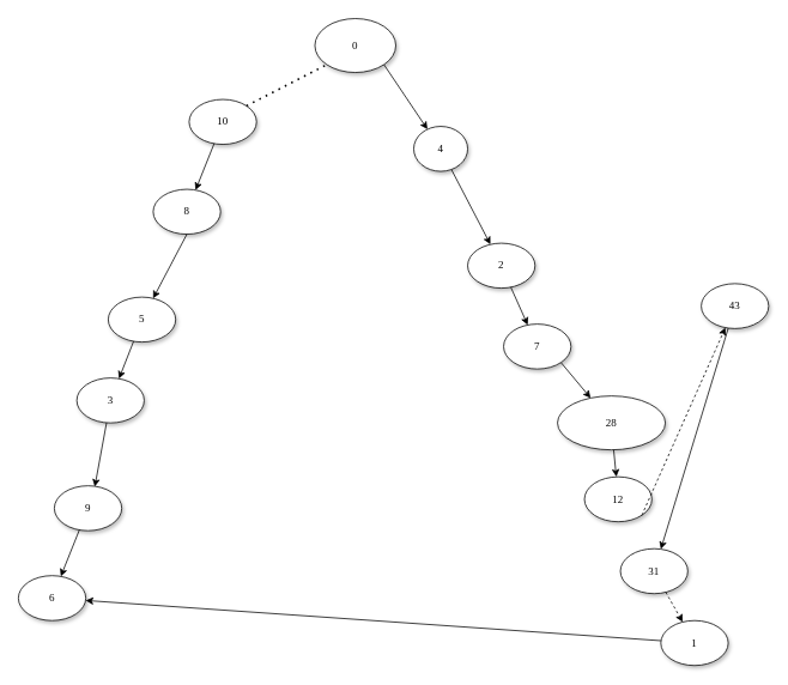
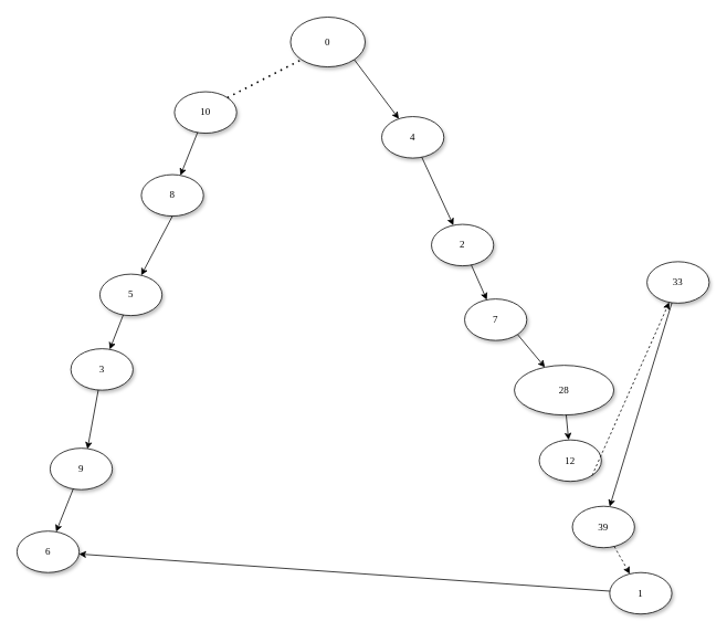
  <mxCell id="0" />
  <mxCell id="1" parent="0" />
  <mxCell id="2" value="0" style="ellipse;whiteSpace=wrap;html=1;rounded=0;shadow=1;comic=0;labelBackgroundColor=none;strokeWidth=1;fontFamily=Verdana;fontSize=12;align=center;" parent="1" vertex="1"><mxGeometry x="350" y="20" width="90" height="60" as="geometry" /></mxCell>
- <mxCell id="3" value="&lt;span&gt;4&lt;/span&gt;" style="ellipse;whiteSpace=wrap;html=1;rounded=0;shadow=1;comic=0;labelBackgroundColor=none;strokeWidth=1;fontFamily=Verdana;fontSize=12;align=center;" parent="1" vertex="1"><mxGeometry x="460" y="140" width="60" height="50" as="geometry" /></mxCell>
+ <mxCell id="3" value="&lt;span&gt;4&lt;/span&gt;" style="ellipse;whiteSpace=wrap;html=1;rounded=0;shadow=1;comic=0;labelBackgroundColor=none;strokeWidth=1;fontFamily=Verdana;fontSize=12;align=center;" parent="1" vertex="1"><mxGeometry x="460" y="140" width="75" height="50" as="geometry" /></mxCell>
  <mxCell id="4" value="&lt;span&gt;2&lt;/span&gt;" style="ellipse;whiteSpace=wrap;html=1;rounded=0;shadow=1;comic=0;labelBackgroundColor=none;strokeWidth=1;fontFamily=Verdana;fontSize=12;align=center;" parent="1" vertex="1"><mxGeometry x="520" y="270" width="75" height="50" as="geometry" /></mxCell>
  <mxCell id="5" value="10" style="ellipse;whiteSpace=wrap;html=1;rounded=0;shadow=1;comic=0;labelBackgroundColor=none;strokeWidth=1;fontFamily=Verdana;fontSize=12;align=center;" parent="1" vertex="1"><mxGeometry x="210" y="110" width="75" height="50" as="geometry" /></mxCell>
  <mxCell id="6" value="&lt;span&gt;8&lt;/span&gt;" style="ellipse;whiteSpace=wrap;html=1;rounded=0;shadow=1;comic=0;labelBackgroundColor=none;strokeWidth=1;fontFamily=Verdana;fontSize=12;align=center;" parent="1" vertex="1"><mxGeometry x="170" y="210" width="75" height="50" as="geometry" /></mxCell>
  <mxCell id="7" value="&lt;span&gt;5&lt;/span&gt;" style="ellipse;whiteSpace=wrap;html=1;rounded=0;shadow=1;comic=0;labelBackgroundColor=none;strokeWidth=1;fontFamily=Verdana;fontSize=12;align=center;" parent="1" vertex="1"><mxGeometry x="120" y="330" width="75" height="50" as="geometry" /></mxCell>
  <mxCell id="8" value="&lt;span&gt;3&lt;/span&gt;" style="ellipse;whiteSpace=wrap;html=1;rounded=0;shadow=1;comic=0;labelBackgroundColor=none;strokeWidth=1;fontFamily=Verdana;fontSize=12;align=center;" parent="1" vertex="1"><mxGeometry x="85" y="420" width="75" height="50" as="geometry" /></mxCell>
  <mxCell id="9" value="&lt;span&gt;6&lt;/span&gt;" style="ellipse;whiteSpace=wrap;html=1;rounded=0;shadow=1;comic=0;labelBackgroundColor=none;strokeWidth=1;fontFamily=Verdana;fontSize=12;align=center;" parent="1" vertex="1"><mxGeometry x="20" y="640" width="75" height="50" as="geometry" /></mxCell>
- <mxCell id="10" value="&lt;span&gt;31&lt;/span&gt;" style="ellipse;whiteSpace=wrap;html=1;rounded=0;shadow=1;comic=0;labelBackgroundColor=none;strokeWidth=1;fontFamily=Verdana;fontSize=12;align=center;" parent="1" vertex="1"><mxGeometry x="690" y="610" width="75" height="50" as="geometry" /></mxCell>
+ <mxCell id="10" value="&lt;span&gt;39&lt;/span&gt;" style="ellipse;whiteSpace=wrap;html=1;rounded=0;shadow=1;comic=0;labelBackgroundColor=none;strokeWidth=1;fontFamily=Verdana;fontSize=12;align=center;" parent="1" vertex="1"><mxGeometry x="690" y="610" width="75" height="50" as="geometry" /></mxCell>
  <mxCell id="11" value="&lt;span&gt;9&lt;/span&gt;" style="ellipse;whiteSpace=wrap;html=1;rounded=0;shadow=1;comic=0;labelBackgroundColor=none;strokeWidth=1;fontFamily=Verdana;fontSize=12;align=center;" parent="1" vertex="1"><mxGeometry x="60" y="540" width="75" height="50" as="geometry" /></mxCell>
  <mxCell id="12" value="&lt;span&gt;12&lt;/span&gt;" style="ellipse;whiteSpace=wrap;html=1;rounded=0;shadow=1;comic=0;labelBackgroundColor=none;strokeWidth=1;fontFamily=Verdana;fontSize=12;align=center;" parent="1" vertex="1"><mxGeometry x="650" y="530" width="75" height="50" as="geometry" /></mxCell>
  <mxCell id="13" value="&lt;span&gt;7&lt;/span&gt;" style="ellipse;whiteSpace=wrap;html=1;rounded=0;shadow=1;comic=0;labelBackgroundColor=none;strokeWidth=1;fontFamily=Verdana;fontSize=12;align=center;" parent="1" vertex="1"><mxGeometry x="560" y="360" width="75" height="50" as="geometry" /></mxCell>
- <mxCell id="14" value="&lt;span&gt;43&lt;/span&gt;" style="ellipse;whiteSpace=wrap;html=1;rounded=0;shadow=1;comic=0;labelBackgroundColor=none;strokeWidth=1;fontFamily=Verdana;fontSize=12;align=center;" parent="1" vertex="1"><mxGeometry x="780" y="315" width="75" height="50" as="geometry" /></mxCell>
+ <mxCell id="14" value="&lt;span&gt;33&lt;/span&gt;" style="ellipse;whiteSpace=wrap;html=1;rounded=0;shadow=1;comic=0;labelBackgroundColor=none;strokeWidth=1;fontFamily=Verdana;fontSize=12;align=center;" parent="1" vertex="1"><mxGeometry x="780" y="315" width="75" height="50" as="geometry" /></mxCell>
  <mxCell id="15" value="&lt;span&gt;28&lt;/span&gt;" style="ellipse;whiteSpace=wrap;html=1;rounded=0;shadow=1;comic=0;labelBackgroundColor=none;strokeWidth=1;fontFamily=Verdana;fontSize=12;align=center;" parent="1" vertex="1"><mxGeometry x="620" y="440" width="120" height="60" as="geometry" /></mxCell>
  <mxCell id="16" value="&lt;span&gt;1&lt;/span&gt;" style="ellipse;whiteSpace=wrap;html=1;rounded=0;shadow=1;comic=0;labelBackgroundColor=none;strokeWidth=1;fontFamily=Verdana;fontSize=12;align=center;" parent="1" vertex="1"><mxGeometry x="735" y="690" width="75" height="50" as="geometry" /></mxCell>
  <mxCell id="17" value="" style="endArrow=classic;html=1;rounded=0;" parent="1" source="16" target="9" edge="1"><mxGeometry width="50" height="50" relative="1" as="geometry"><mxPoint x="610" y="730" as="sourcePoint" /><mxPoint x="660" y="680" as="targetPoint" /></mxGeometry></mxCell>
  <mxCell id="18" value="" style="endArrow=classic;html=1;rounded=0;" parent="1" source="4" target="13" edge="1"><mxGeometry width="50" height="50" relative="1" as="geometry"><mxPoint x="570" y="330" as="sourcePoint" /><mxPoint x="540" y="340" as="targetPoint" /></mxGeometry></mxCell>
  <mxCell id="19" value="" style="endArrow=classic;html=1;rounded=0;entryX=0.6;entryY=0.02;entryDx=0;entryDy=0;entryPerimeter=0;" parent="1" source="8" target="11" edge="1"><mxGeometry width="50" height="50" relative="1" as="geometry"><mxPoint x="170" y="530" as="sourcePoint" /><mxPoint x="220" y="480" as="targetPoint" /></mxGeometry></mxCell>
  <mxCell id="20" value="" style="endArrow=classic;html=1;rounded=0;" parent="1" source="3" target="4" edge="1"><mxGeometry width="50" height="50" relative="1" as="geometry"><mxPoint x="320" y="460" as="sourcePoint" /><mxPoint x="370" y="410" as="targetPoint" /></mxGeometry></mxCell>
  <mxCell id="21" value="" style="endArrow=classic;html=1;rounded=0;" parent="1" source="7" target="8" edge="1"><mxGeometry width="50" height="50" relative="1" as="geometry"><mxPoint x="240" y="420" as="sourcePoint" /><mxPoint x="290" y="370" as="targetPoint" /></mxGeometry></mxCell>
  <mxCell id="22" value="" style="endArrow=classic;html=1;rounded=0;exitX=1;exitY=1;exitDx=0;exitDy=0;" parent="1" source="13" target="15" edge="1"><mxGeometry width="50" height="50" relative="1" as="geometry"><mxPoint x="652.5" y="410" as="sourcePoint" /><mxPoint x="702.5" y="360" as="targetPoint" /></mxGeometry></mxCell>
  <mxCell id="23" value="" style="endArrow=classic;html=1;rounded=0;exitX=0.5;exitY=1;exitDx=0;exitDy=0;" parent="1" source="6" target="7" edge="1"><mxGeometry width="50" height="50" relative="1" as="geometry"><mxPoint x="310" y="490" as="sourcePoint" /><mxPoint x="360" y="440" as="targetPoint" /></mxGeometry></mxCell>
  <mxCell id="24" value="" style="endArrow=classic;html=1;rounded=0;" parent="1" source="11" target="9" edge="1"><mxGeometry width="50" height="50" relative="1" as="geometry"><mxPoint x="0" y="570" as="sourcePoint" /><mxPoint x="50" y="520" as="targetPoint" /></mxGeometry></mxCell>
  <mxCell id="25" value="" style="endArrow=classic;html=1;rounded=0;" parent="1" source="5" target="6" edge="1"><mxGeometry width="50" height="50" relative="1" as="geometry"><mxPoint x="440" y="470" as="sourcePoint" /><mxPoint x="490" y="420" as="targetPoint" /></mxGeometry></mxCell>
  <mxCell id="26" value="" style="endArrow=classic;html=1;rounded=0;exitX=1;exitY=1;exitDx=0;exitDy=0;dashed=1;" parent="1" source="12" target="14" edge="1"><mxGeometry width="50" height="50" relative="1" as="geometry"><mxPoint x="870" y="570" as="sourcePoint" /><mxPoint x="920" y="520" as="targetPoint" /></mxGeometry></mxCell>
  <mxCell id="27" value="" style="endArrow=classic;html=1;rounded=0;" parent="1" source="15" target="12" edge="1"><mxGeometry width="50" height="50" relative="1" as="geometry"><mxPoint x="440" y="470" as="sourcePoint" /><mxPoint x="490" y="420" as="targetPoint" /></mxGeometry></mxCell>
  <mxCell id="28" value="" style="endArrow=classic;html=1;rounded=0;dashed=1;" parent="1" source="10" target="16" edge="1"><mxGeometry width="50" height="50" relative="1" as="geometry"><mxPoint x="440" y="470" as="sourcePoint" /><mxPoint x="490" y="420" as="targetPoint" /></mxGeometry></mxCell>
  <mxCell id="29" value="" style="endArrow=classic;html=1;rounded=0;" parent="1" source="14" target="10" edge="1"><mxGeometry width="50" height="50" relative="1" as="geometry"><mxPoint x="440" y="470" as="sourcePoint" /><mxPoint x="490" y="420" as="targetPoint" /></mxGeometry></mxCell>
  <mxCell id="30" value="" style="endArrow=classic;html=1;rounded=0;exitX=1;exitY=1;exitDx=0;exitDy=0;" edge="1" parent="1" source="2" target="3"><mxGeometry width="50" height="50" relative="1" as="geometry"><mxPoint x="460" y="110" as="sourcePoint" /><mxPoint x="510" y="60" as="targetPoint" /></mxGeometry></mxCell>
  <mxCell id="31" value="" style="endArrow=none;dashed=1;html=1;dashPattern=1 3;strokeWidth=2;rounded=0;entryX=0;entryY=1;entryDx=0;entryDy=0;exitX=1;exitY=0;exitDx=0;exitDy=0;" edge="1" parent="1" source="5" target="2"><mxGeometry width="50" height="50" relative="1" as="geometry"><mxPoint x="300" y="130" as="sourcePoint" /><mxPoint x="350" y="80" as="targetPoint" /></mxGeometry></mxCell>
